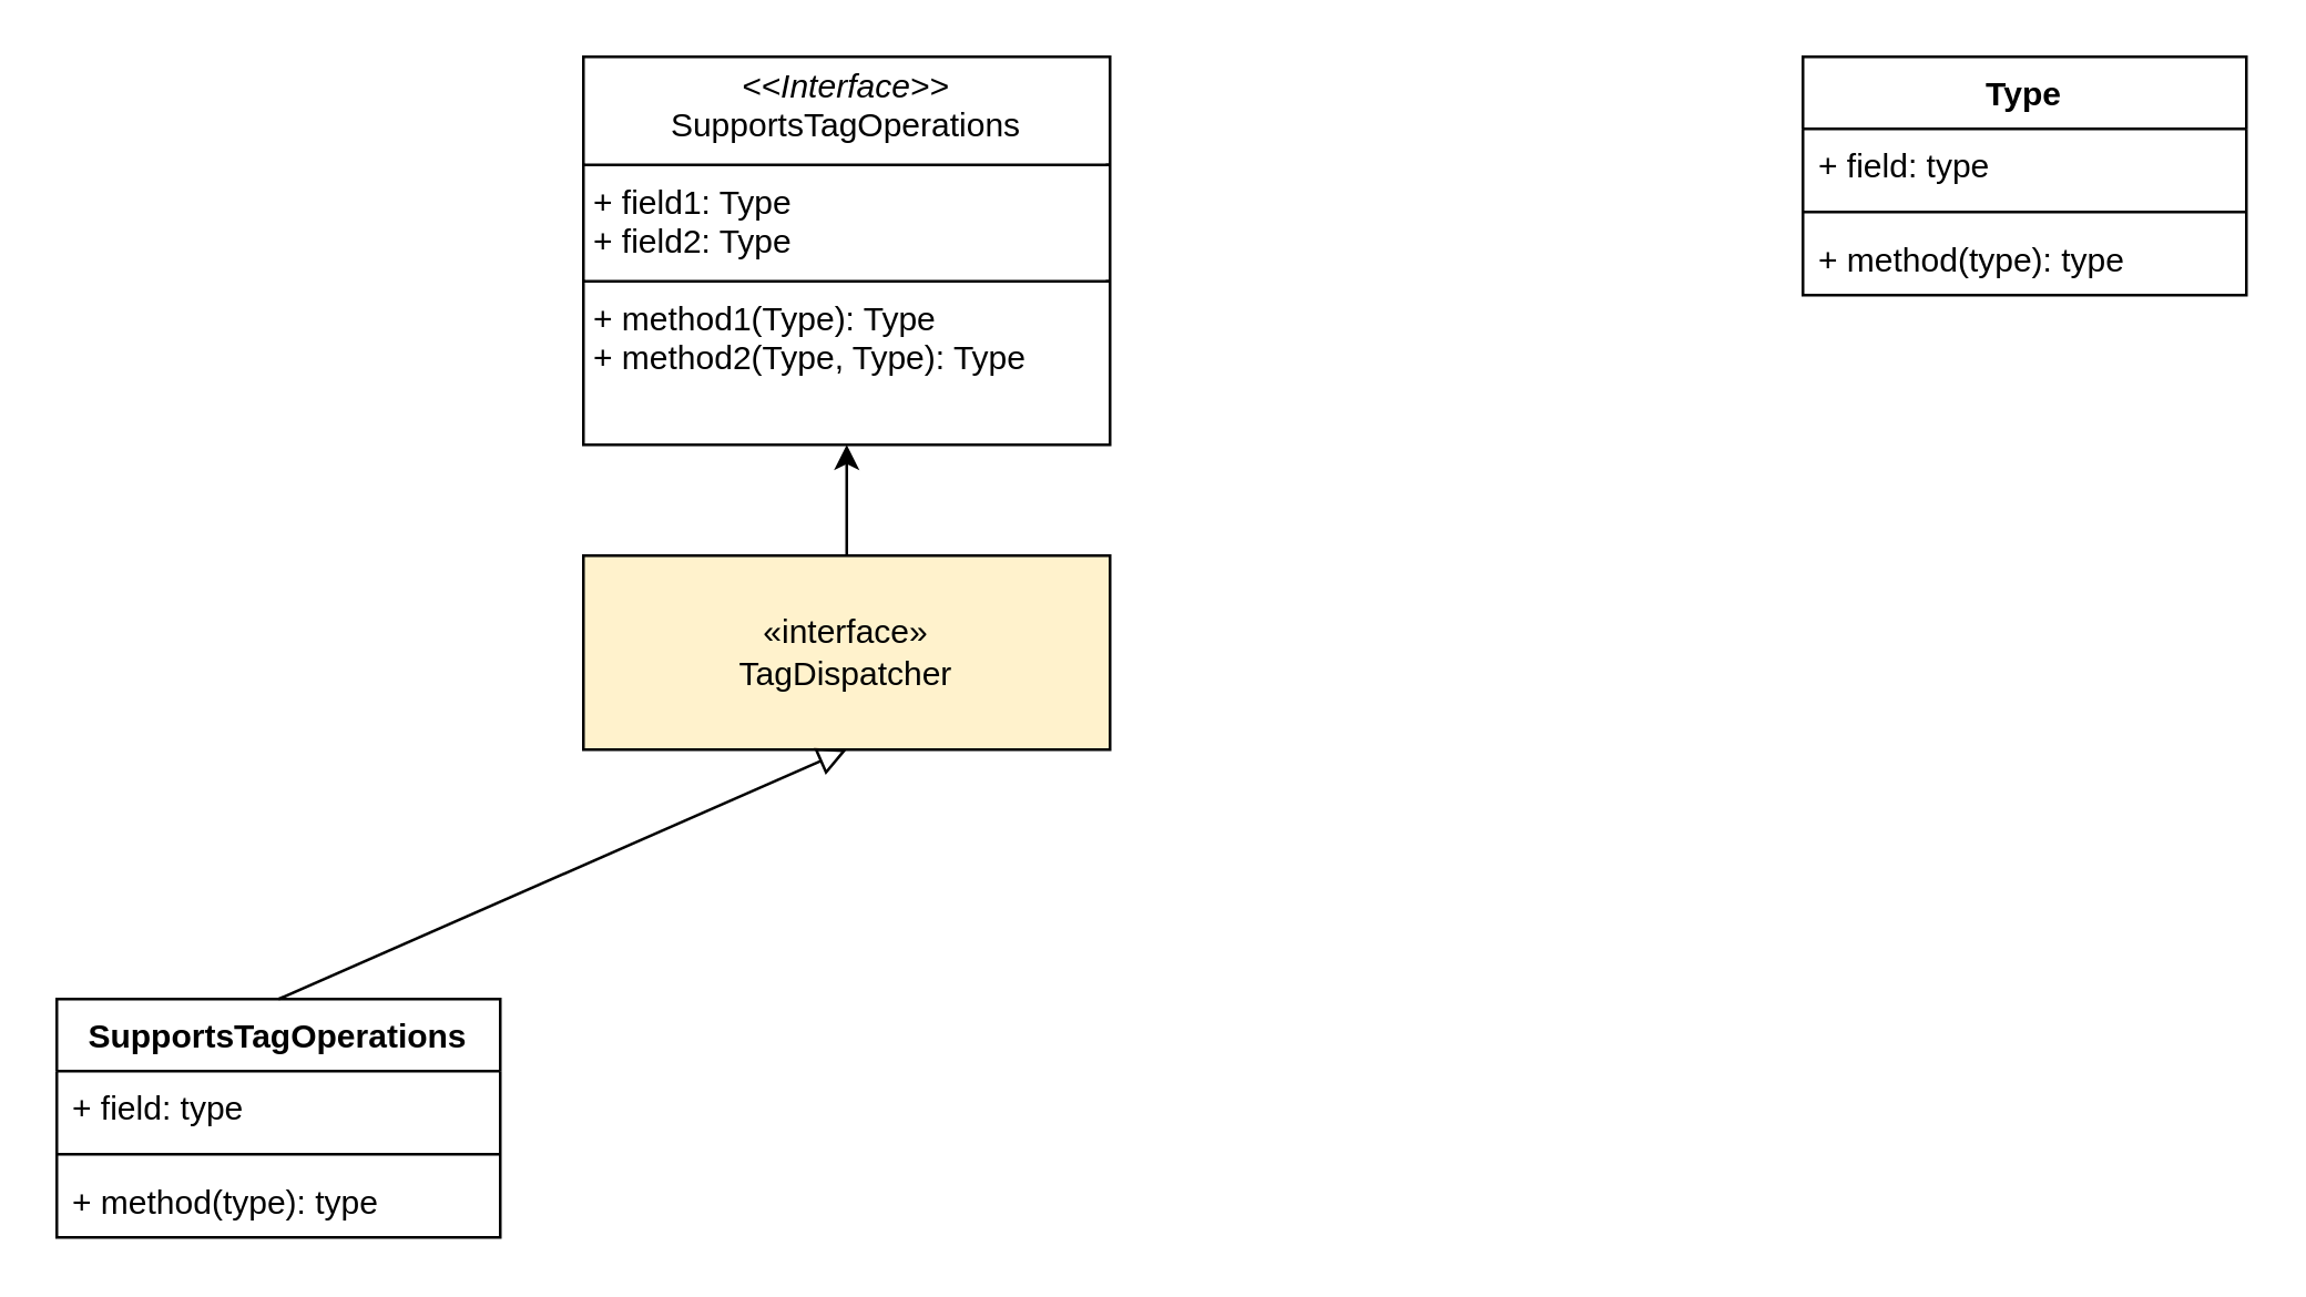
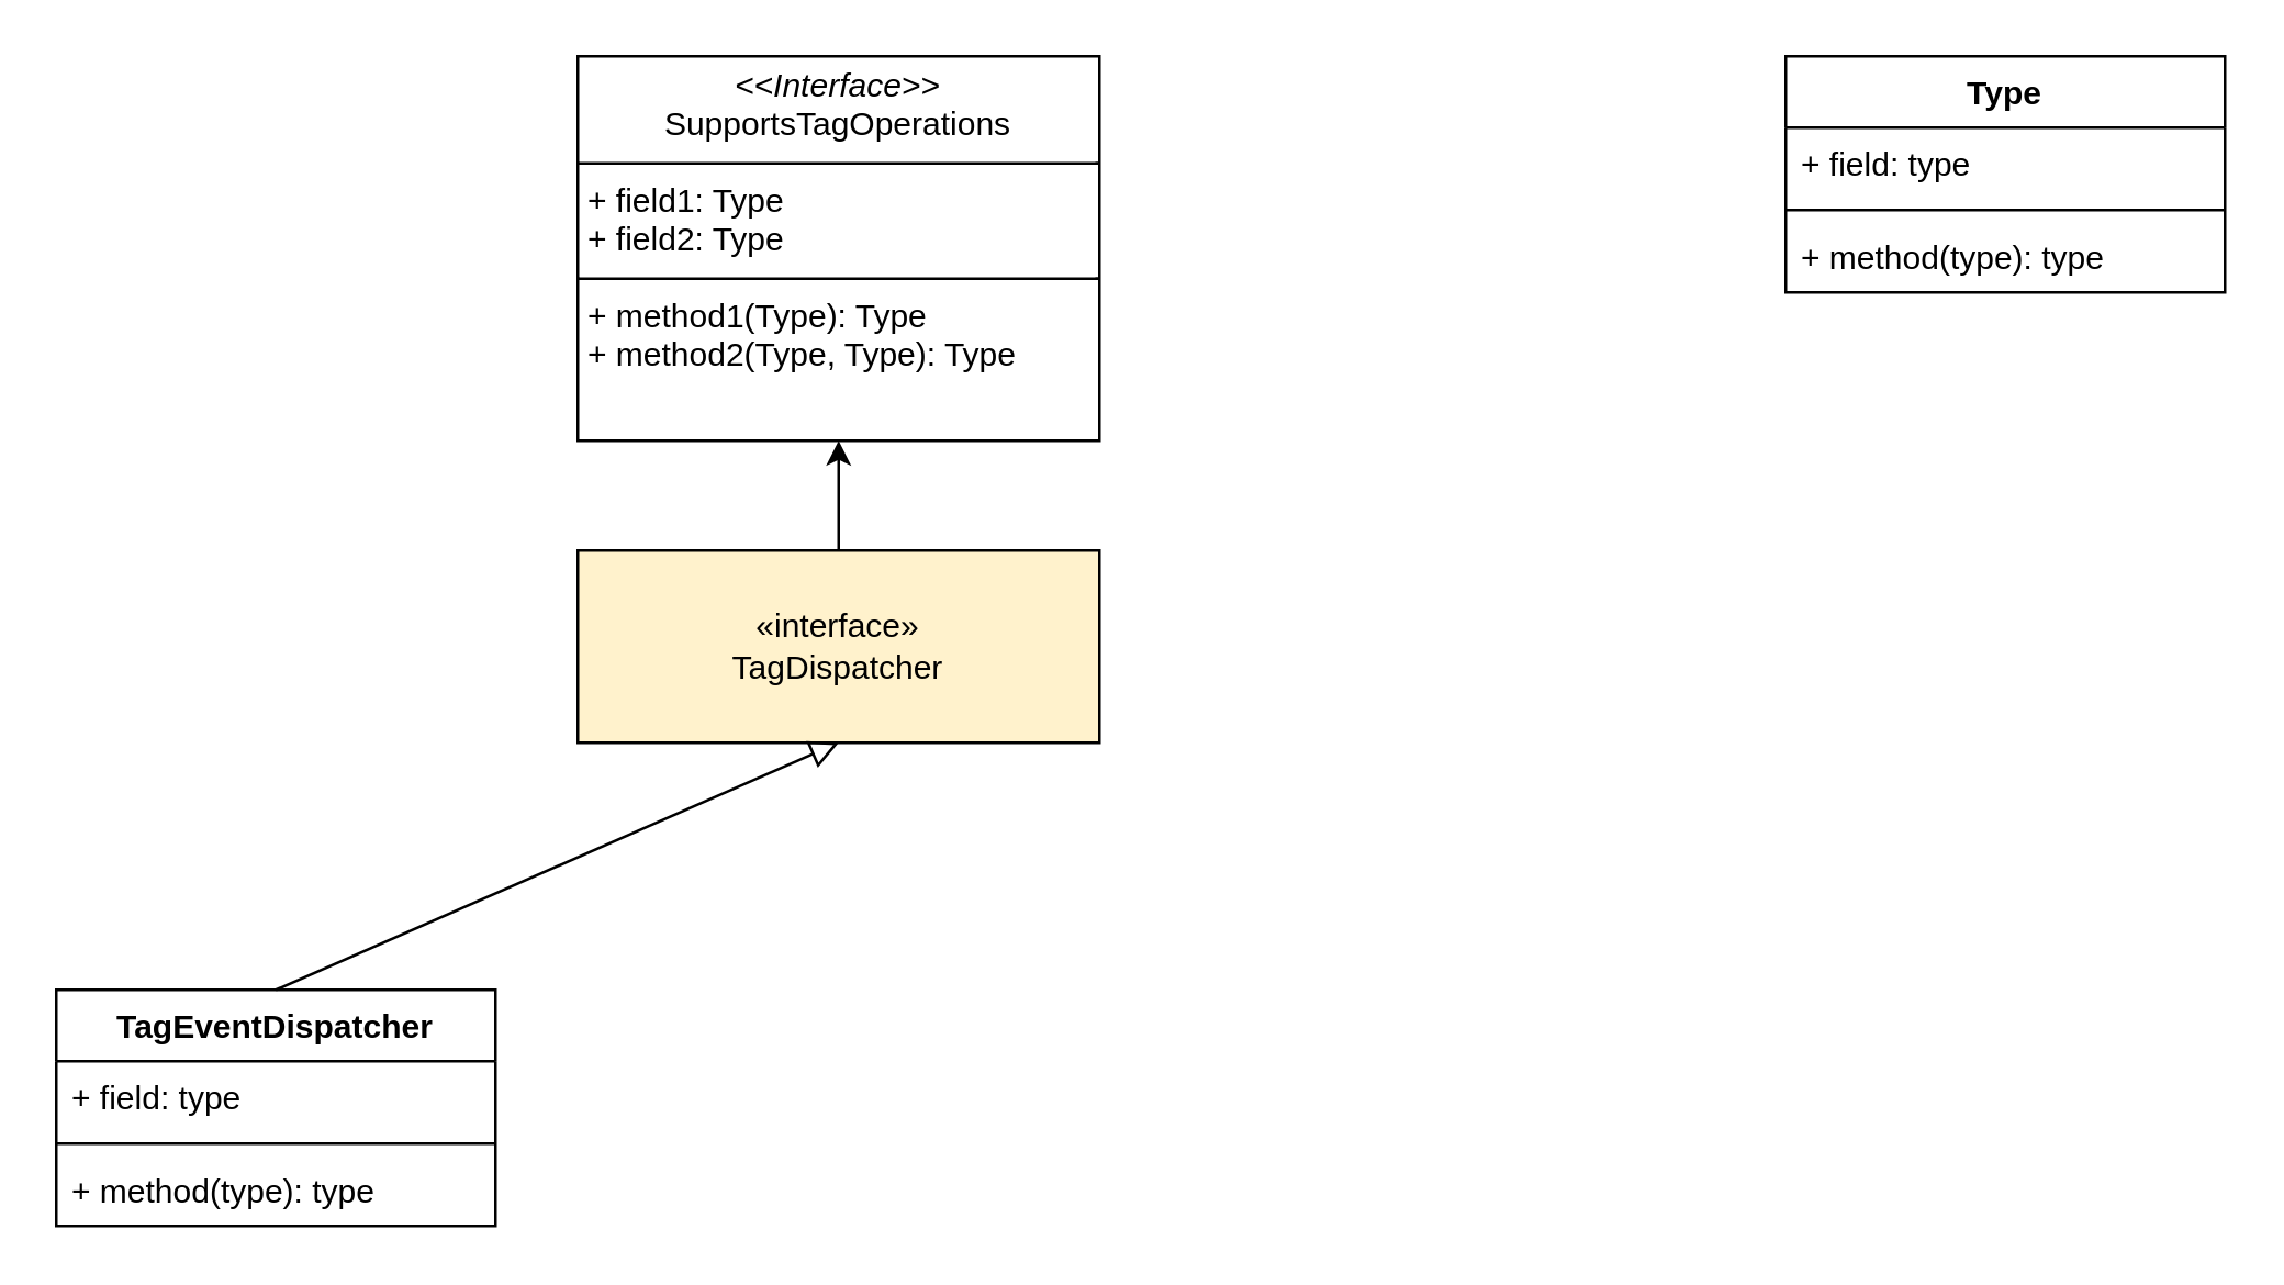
  <mxCell id="0" />
  <mxCell id="1" parent="0" />
  <mxCell id="2" value="&lt;p style=&quot;margin:0px;margin-top:4px;text-align:center;&quot;&gt;&lt;i&gt;&amp;lt;&amp;lt;Interface&amp;gt;&amp;gt;&lt;/i&gt;&lt;br&gt;SupportsTagOperations&lt;/p&gt;&lt;hr size=&quot;1&quot; style=&quot;border-style:solid;&quot;&gt;&lt;p style=&quot;margin:0px;margin-left:4px;&quot;&gt;+ field1: Type&lt;br&gt;+ field2: Type&lt;/p&gt;&lt;hr size=&quot;1&quot; style=&quot;border-style:solid;&quot;&gt;&lt;p style=&quot;margin:0px;margin-left:4px;&quot;&gt;+ method1(Type): Type&lt;br&gt;+ method2(Type, Type): Type&lt;/p&gt;" style="verticalAlign=top;align=left;overflow=fill;html=1;whiteSpace=wrap;" vertex="1" parent="1"><mxGeometry x="210" y="20" width="190" height="140" as="geometry" /></mxCell>
  <mxCell id="3" value="" style="edgeStyle=orthogonalEdgeStyle;rounded=0;orthogonalLoop=1;jettySize=auto;html=1;" edge="1" parent="1" source="4" target="2"><mxGeometry relative="1" as="geometry" /></mxCell>
  <mxCell id="4" value="«interface»&lt;br&gt;TagDispatcher" style="html=1;whiteSpace=wrap;fillColor=#fff2cc;" vertex="1" parent="1"><mxGeometry x="210" y="200" width="190" height="70" as="geometry" /></mxCell>
- <mxCell id="5" value="SupportsTagOperations" style="swimlane;fontStyle=1;align=center;verticalAlign=top;childLayout=stackLayout;horizontal=1;startSize=26;horizontalStack=0;resizeParent=1;resizeParentMax=0;resizeLast=0;collapsible=1;marginBottom=0;whiteSpace=wrap;html=1;" vertex="1" parent="1"><mxGeometry x="20" y="360" width="160" height="86" as="geometry" /></mxCell>
+ <mxCell id="5" value="TagEventDispatcher" style="swimlane;fontStyle=1;align=center;verticalAlign=top;childLayout=stackLayout;horizontal=1;startSize=26;horizontalStack=0;resizeParent=1;resizeParentMax=0;resizeLast=0;collapsible=1;marginBottom=0;whiteSpace=wrap;html=1;" vertex="1" parent="1"><mxGeometry x="20" y="360" width="160" height="86" as="geometry" /></mxCell>
  <mxCell id="6" value="+ field: type" style="text;strokeColor=none;fillColor=none;align=left;verticalAlign=top;spacingLeft=4;spacingRight=4;overflow=hidden;rotatable=0;points=[[0,0.5],[1,0.5]];portConstraint=eastwest;whiteSpace=wrap;html=1;" vertex="1" parent="5"><mxGeometry y="26" width="160" height="26" as="geometry" /></mxCell>
  <mxCell id="7" value="" style="line;strokeWidth=1;fillColor=none;align=left;verticalAlign=middle;spacingTop=-1;spacingLeft=3;spacingRight=3;rotatable=0;labelPosition=right;points=[];portConstraint=eastwest;strokeColor=inherit;" vertex="1" parent="5"><mxGeometry y="52" width="160" height="8" as="geometry" /></mxCell>
  <mxCell id="8" value="+ method(type): type" style="text;strokeColor=none;fillColor=none;align=left;verticalAlign=top;spacingLeft=4;spacingRight=4;overflow=hidden;rotatable=0;points=[[0,0.5],[1,0.5]];portConstraint=eastwest;whiteSpace=wrap;html=1;" vertex="1" parent="5"><mxGeometry y="60" width="160" height="26" as="geometry" /></mxCell>
  <mxCell id="9" value="Type" style="swimlane;fontStyle=1;align=center;verticalAlign=top;childLayout=stackLayout;horizontal=1;startSize=26;horizontalStack=0;resizeParent=1;resizeParentMax=0;resizeLast=0;collapsible=1;marginBottom=0;whiteSpace=wrap;html=1;" vertex="1" parent="1"><mxGeometry x="650" y="20" width="160" height="86" as="geometry" /></mxCell>
  <mxCell id="10" value="+ field: type" style="text;strokeColor=none;fillColor=none;align=left;verticalAlign=top;spacingLeft=4;spacingRight=4;overflow=hidden;rotatable=0;points=[[0,0.5],[1,0.5]];portConstraint=eastwest;whiteSpace=wrap;html=1;" vertex="1" parent="9"><mxGeometry y="26" width="160" height="26" as="geometry" /></mxCell>
  <mxCell id="11" value="" style="line;strokeWidth=1;fillColor=none;align=left;verticalAlign=middle;spacingTop=-1;spacingLeft=3;spacingRight=3;rotatable=0;labelPosition=right;points=[];portConstraint=eastwest;strokeColor=inherit;" vertex="1" parent="9"><mxGeometry y="52" width="160" height="8" as="geometry" /></mxCell>
  <mxCell id="12" value="+ method(type): type" style="text;strokeColor=none;fillColor=none;align=left;verticalAlign=top;spacingLeft=4;spacingRight=4;overflow=hidden;rotatable=0;points=[[0,0.5],[1,0.5]];portConstraint=eastwest;whiteSpace=wrap;html=1;" vertex="1" parent="9"><mxGeometry y="60" width="160" height="26" as="geometry" /></mxCell>
  <mxCell id="13" value="" style="endArrow=block;startArrow=none;endFill=0;startFill=0;endSize=8;html=1;verticalAlign=bottom;dashed=0;labelBackgroundColor=none;rounded=0;entryX=0.5;entryY=1;entryDx=0;entryDy=0;exitX=0.5;exitY=0;exitDx=0;exitDy=0;" edge="1" parent="1" source="5" target="4"><mxGeometry width="160" relative="1" as="geometry"><mxPoint x="160" y="320" as="sourcePoint" /><mxPoint x="320" y="320" as="targetPoint" /></mxGeometry></mxCell>
